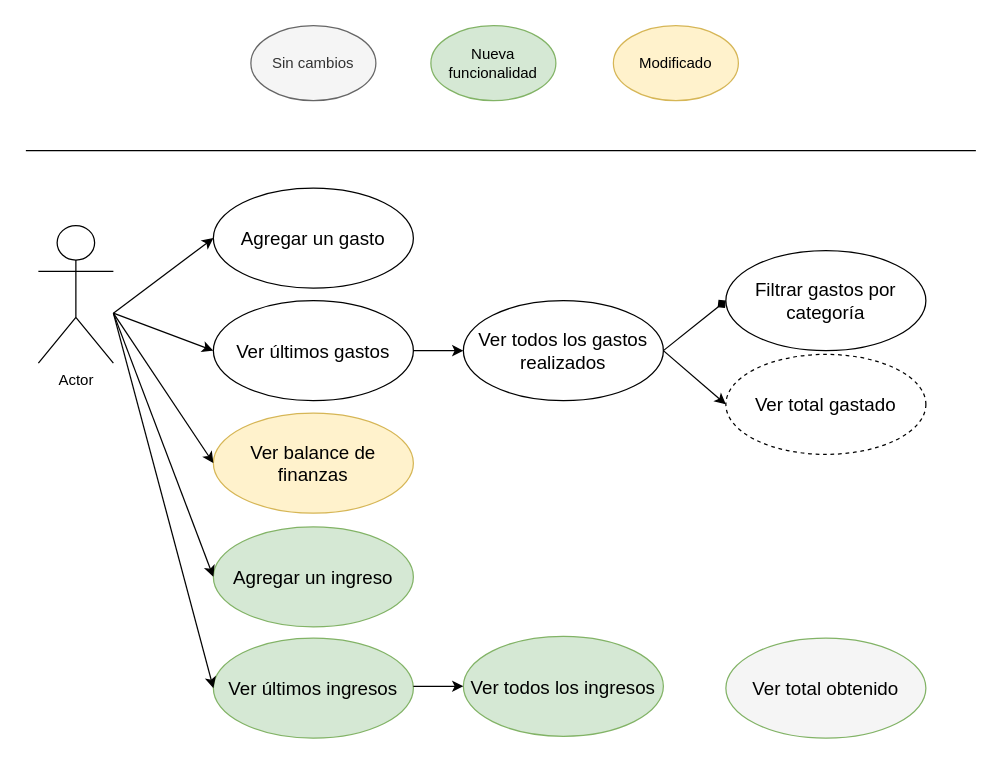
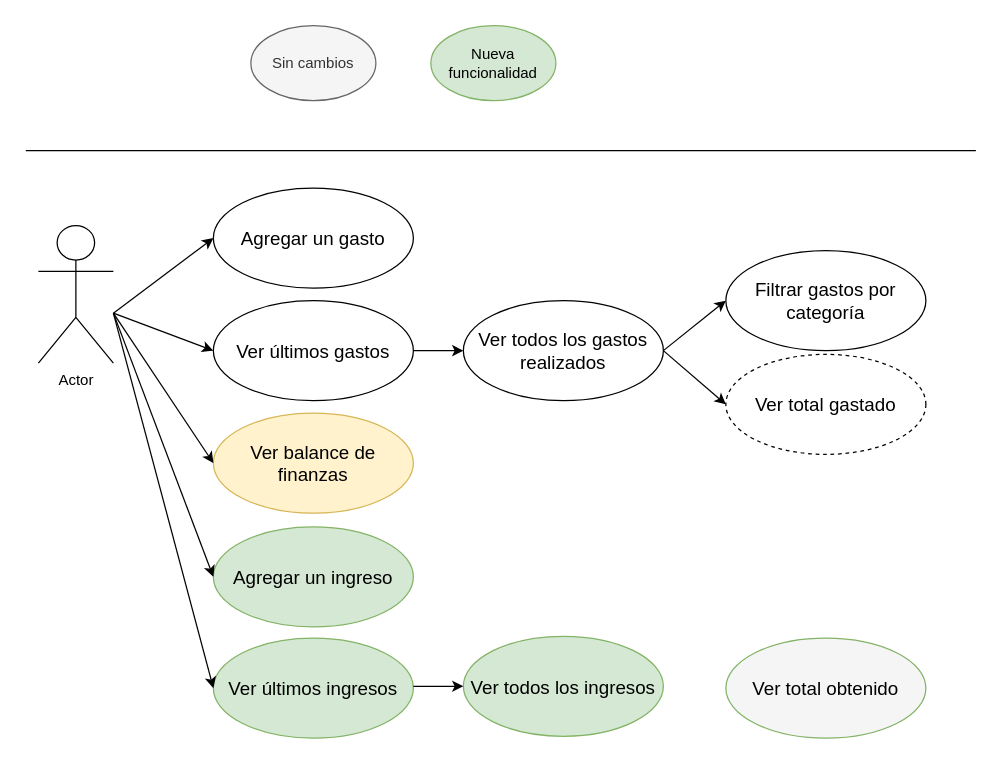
  <mxCell id="0" />
  <mxCell id="1" parent="0" />
  <mxCell id="2" value="Actor" style="shape=umlActor;verticalLabelPosition=bottom;labelBackgroundColor=#ffffff;verticalAlign=top;html=1;outlineConnect=0;" parent="1" vertex="1"><mxGeometry x="30" y="180" width="60" height="110" as="geometry" /></mxCell>
  <mxCell id="3" value="&lt;font style=&quot;font-size: 15px&quot;&gt;Filtrar gastos por categoría&lt;/font&gt;" style="ellipse;whiteSpace=wrap;html=1;" parent="1" vertex="1"><mxGeometry x="580" y="200" width="160" height="80" as="geometry" /></mxCell>
  <mxCell id="4" value="&lt;p&gt;&lt;font style=&quot;font-size: 15px&quot;&gt;Ver todos los gastos realizados&lt;/font&gt;&lt;/p&gt;" style="ellipse;whiteSpace=wrap;html=1;" parent="1" vertex="1"><mxGeometry x="370" y="240" width="160" height="80" as="geometry" /></mxCell>
  <mxCell id="5" value="&lt;font style=&quot;font-size: 15px&quot;&gt;Ver total gastado&lt;/font&gt;" style="ellipse;whiteSpace=wrap;html=1;dashed=1;" parent="1" vertex="1"><mxGeometry x="580" y="283" width="160" height="80" as="geometry" /></mxCell>
  <mxCell id="6" value="Sin cambios" style="ellipse;whiteSpace=wrap;html=1;fillColor=#f5f5f5;strokeColor=#666666;fontColor=#333333;" parent="1" vertex="1"><mxGeometry x="200" y="20" width="100" height="60" as="geometry" /></mxCell>
- <mxCell id="7" value="Modificado&lt;br&gt;" style="ellipse;whiteSpace=wrap;html=1;fillColor=#fff2cc;strokeColor=#d6b656;" parent="1" vertex="1"><mxGeometry x="490" y="20" width="100" height="60" as="geometry" /></mxCell>
  <mxCell id="8" value="Nueva funcionalidad" style="ellipse;whiteSpace=wrap;html=1;fillColor=#d5e8d4;strokeColor=#82b366;" parent="1" vertex="1"><mxGeometry x="344" y="20" width="100" height="60" as="geometry" /></mxCell>
  <mxCell id="9" value="" style="endArrow=classic;html=1;entryX=0;entryY=0.5;entryDx=0;entryDy=0;" parent="1" target="11" edge="1"><mxGeometry width="50" height="50" relative="1" as="geometry"><mxPoint x="90" y="250" as="sourcePoint" /><mxPoint x="120" y="330" as="targetPoint" /></mxGeometry></mxCell>
  <mxCell id="10" value="" style="endArrow=classic;html=1;entryX=0;entryY=0.5;entryDx=0;entryDy=0;" parent="1" target="5" edge="1"><mxGeometry width="50" height="50" relative="1" as="geometry"><mxPoint x="530" y="280" as="sourcePoint" /><mxPoint x="340" y="330" as="targetPoint" /></mxGeometry></mxCell>
  <mxCell id="11" value="&lt;font style=&quot;font-size: 15px&quot;&gt;Agregar un gasto&lt;/font&gt;" style="ellipse;whiteSpace=wrap;html=1;" parent="1" vertex="1"><mxGeometry x="170" y="150" width="160" height="80" as="geometry" /></mxCell>
- <mxCell id="12" value="" style="endArrow=diamond;html=1;entryX=0;entryY=0.5;entryDx=0;entryDy=0;exitX=1;exitY=0.5;exitDx=0;exitDy=0;" parent="1" source="4" target="3" edge="1"><mxGeometry width="50" height="50" relative="1" as="geometry"><mxPoint x="530" y="380" as="sourcePoint" /><mxPoint x="580" y="330" as="targetPoint" /></mxGeometry></mxCell>
+ <mxCell id="12" value="" style="endArrow=classic;html=1;entryX=0;entryY=0.5;entryDx=0;entryDy=0;exitX=1;exitY=0.5;exitDx=0;exitDy=0;" parent="1" source="4" target="3" edge="1"><mxGeometry width="50" height="50" relative="1" as="geometry"><mxPoint x="530" y="380" as="sourcePoint" /><mxPoint x="580" y="330" as="targetPoint" /></mxGeometry></mxCell>
  <mxCell id="13" value="&lt;font style=&quot;font-size: 15px&quot;&gt;Agregar un ingreso&lt;/font&gt;" style="ellipse;whiteSpace=wrap;html=1;fillColor=#d5e8d4;strokeColor=#82b366;" parent="1" vertex="1"><mxGeometry x="170" y="421" width="160" height="80" as="geometry" /></mxCell>
  <mxCell id="14" value="&lt;font style=&quot;font-size: 15px&quot;&gt;Ver últimos gastos&lt;/font&gt;" style="ellipse;whiteSpace=wrap;html=1;" parent="1" vertex="1"><mxGeometry x="170" y="240" width="160" height="80" as="geometry" /></mxCell>
  <mxCell id="15" value="" style="endArrow=classic;html=1;entryX=0;entryY=0.5;entryDx=0;entryDy=0;" parent="1" target="13" edge="1"><mxGeometry width="50" height="50" relative="1" as="geometry"><mxPoint x="90" y="250" as="sourcePoint" /><mxPoint x="170" y="110" as="targetPoint" /></mxGeometry></mxCell>
  <mxCell id="16" value="" style="endArrow=classic;html=1;entryX=0;entryY=0.5;entryDx=0;entryDy=0;" parent="1" target="14" edge="1"><mxGeometry width="50" height="50" relative="1" as="geometry"><mxPoint x="90" y="250" as="sourcePoint" /><mxPoint x="120" y="310" as="targetPoint" /></mxGeometry></mxCell>
  <mxCell id="17" value="" style="endArrow=classic;html=1;exitX=1;exitY=0.5;exitDx=0;exitDy=0;entryX=0;entryY=0.5;entryDx=0;entryDy=0;" parent="1" target="4" edge="1"><mxGeometry width="50" height="50" relative="1" as="geometry"><mxPoint x="330" y="280" as="sourcePoint" /><mxPoint x="420" y="370" as="targetPoint" /></mxGeometry></mxCell>
  <mxCell id="18" value="" style="endArrow=none;html=1;" parent="1" edge="1"><mxGeometry width="50" height="50" relative="1" as="geometry"><mxPoint x="20" y="120" as="sourcePoint" /><mxPoint x="780" y="120" as="targetPoint" /></mxGeometry></mxCell>
  <mxCell id="19" value="&lt;font style=&quot;font-size: 15px&quot;&gt;Ver balance de finanzas&lt;/font&gt;" style="ellipse;whiteSpace=wrap;html=1;fillColor=#fff2cc;strokeColor=#d6b656;" parent="1" vertex="1"><mxGeometry x="170" y="330" width="160" height="80" as="geometry" /></mxCell>
  <mxCell id="20" value="&lt;font style=&quot;font-size: 15px&quot;&gt;Ver últimos ingresos&lt;/font&gt;" style="ellipse;whiteSpace=wrap;html=1;fillColor=#d5e8d4;strokeColor=#82b366;" parent="1" vertex="1"><mxGeometry x="170" y="510" width="160" height="80" as="geometry" /></mxCell>
  <mxCell id="21" value="" style="endArrow=classic;html=1;entryX=0;entryY=0.5;entryDx=0;entryDy=0;" parent="1" target="20" edge="1"><mxGeometry width="50" height="50" relative="1" as="geometry"><mxPoint x="90" y="250" as="sourcePoint" /><mxPoint x="490" y="470" as="targetPoint" /></mxGeometry></mxCell>
  <mxCell id="22" value="" style="endArrow=classic;html=1;entryX=0;entryY=0.5;entryDx=0;entryDy=0;" parent="1" target="19" edge="1"><mxGeometry width="50" height="50" relative="1" as="geometry"><mxPoint x="90" y="250" as="sourcePoint" /><mxPoint x="490" y="470" as="targetPoint" /></mxGeometry></mxCell>
  <mxCell id="23" value="&lt;p&gt;&lt;font style=&quot;font-size: 15px&quot;&gt;Ver todos los ingresos&lt;/font&gt;&lt;/p&gt;" style="ellipse;whiteSpace=wrap;html=1;fillColor=#d5e8d4;strokeColor=#82b366;" parent="1" vertex="1"><mxGeometry x="370" y="508.5" width="160" height="80" as="geometry" /></mxCell>
  <mxCell id="24" value="&lt;font style=&quot;font-size: 15px&quot;&gt;Ver total obtenido&lt;/font&gt;" style="ellipse;whiteSpace=wrap;html=1;fillColor=#f5f5f5;strokeColor=#82b366;" parent="1" vertex="1"><mxGeometry x="580" y="510" width="160" height="80" as="geometry" /></mxCell>
  <mxCell id="25" value="" style="endArrow=classic;html=1;exitX=1;exitY=0.5;exitDx=0;exitDy=0;entryX=0;entryY=0.5;entryDx=0;entryDy=0;" parent="1" target="23" edge="1"><mxGeometry width="50" height="50" relative="1" as="geometry"><mxPoint x="330" y="548.5" as="sourcePoint" /><mxPoint x="420" y="638.5" as="targetPoint" /></mxGeometry></mxCell>
